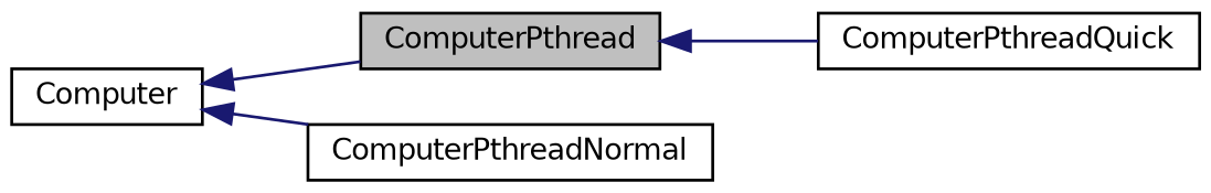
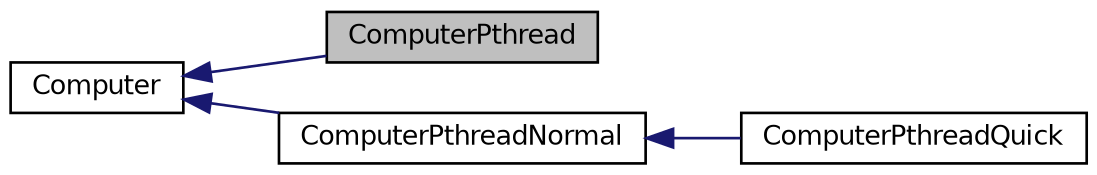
  digraph {
    fontname="DejaVu Sans"
    rankdir=LR
    node [color=black fillcolor=white fontname="DejaVu Sans" fontsize=10 shape=record style=filled]
    edge [color=midnightblue dir=back fontname="DejaVu Sans" fontsize=10 labelfontname=Helvetica labelfontsize=10 style=solid]
    n1 [fillcolor=grey75 fontcolor=black height=0.2 label=ComputerPthread width=0.4]
    n2 [height=0.2 label=ComputerPthreadQuick width=0.4]
    n3 [height=0.2 label=ComputerPthreadNormal width=0.4]
    n4 [height=0.2 label=Computer width=0.4]
-   n1 -> n2
+   n3 -> n2
    n4 -> n1
    n4 -> n3
  }
